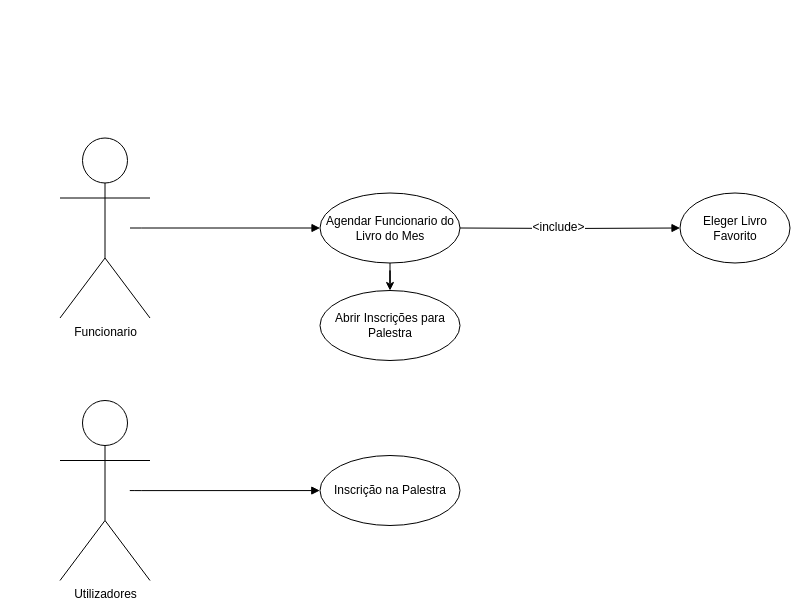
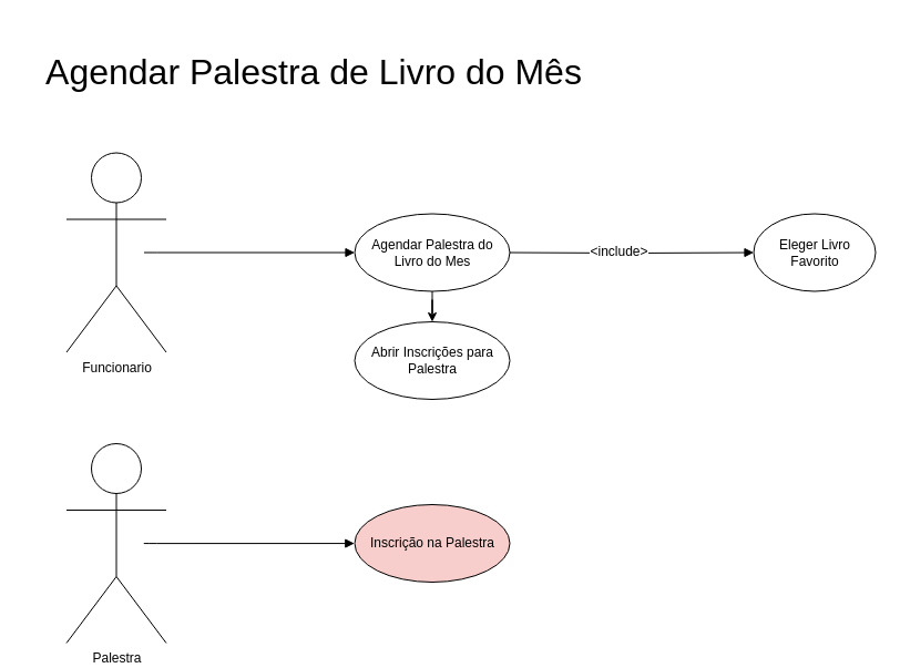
  <mxCell id="0" />
  <mxCell id="1" parent="0" />
+ <mxCell id="2" value="&lt;span style=&quot;font-size: 32px&quot;&gt;Agendar Palestra de Livro do Mês&lt;/span&gt;" style="text;html=1;strokeColor=none;fillColor=none;align=center;verticalAlign=middle;whiteSpace=wrap;rounded=0;" vertex="1" parent="1"><mxGeometry x="20" y="20" width="526" height="90" as="geometry" /></mxCell>
  <mxCell id="3" value="Funcionario" style="shape=umlActor;verticalLabelPosition=bottom;labelBackgroundColor=#ffffff;verticalAlign=top;html=1;outlineConnect=0;" vertex="1" parent="1"><mxGeometry x="59.5" y="137.5" width="90" height="180" as="geometry" /></mxCell>
  <mxCell id="4" style="edgeStyle=orthogonalEdgeStyle;rounded=0;orthogonalLoop=1;jettySize=auto;html=1;entryX=0.5;entryY=0;entryDx=0;entryDy=0;" edge="1" parent="1" source="5" target="10"><mxGeometry relative="1" as="geometry" /></mxCell>
- <mxCell id="5" value="Agendar Funcionario do Livro do Mes" style="ellipse;whiteSpace=wrap;html=1;" vertex="1" parent="1"><mxGeometry x="319.5" y="192.5" width="140" height="70" as="geometry" /></mxCell>
+ <mxCell id="5" value="Agendar Palestra do Livro do Mes" style="ellipse;whiteSpace=wrap;html=1;" vertex="1" parent="1"><mxGeometry x="319.5" y="192.5" width="140" height="70" as="geometry" /></mxCell>
  <mxCell id="6" value="" style="endArrow=block;endFill=1;html=1;edgeStyle=orthogonalEdgeStyle;align=left;verticalAlign=top;" edge="1" parent="1"><mxGeometry x="-0.904" y="-15" relative="1" as="geometry"><mxPoint x="129.5" y="227.5" as="sourcePoint" /><mxPoint x="319.5" y="227.5" as="targetPoint" /><Array as="points"><mxPoint x="139.5" y="227.5" /></Array><mxPoint as="offset" /></mxGeometry></mxCell>
  <mxCell id="7" value="Eleger Livro Favorito" style="ellipse;whiteSpace=wrap;html=1;" vertex="1" parent="1"><mxGeometry x="679.5" y="192.5" width="110" height="70" as="geometry" /></mxCell>
  <mxCell id="8" value="" style="endArrow=block;endFill=1;html=1;edgeStyle=orthogonalEdgeStyle;align=left;verticalAlign=top;entryX=0;entryY=0.5;entryDx=0;entryDy=0;" edge="1" parent="1" target="7"><mxGeometry x="-1" relative="1" as="geometry"><mxPoint x="459.5" y="227.5" as="sourcePoint" /><mxPoint x="619.5" y="227.5" as="targetPoint" /></mxGeometry></mxCell>
  <mxCell id="9" value="&amp;lt;include&amp;gt;" style="text;html=1;resizable=0;points=[];align=center;verticalAlign=middle;labelBackgroundColor=#ffffff;" vertex="1" connectable="0" parent="8"><mxGeometry x="-0.113" y="1" relative="1" as="geometry"><mxPoint as="offset" /></mxGeometry></mxCell>
  <mxCell id="10" value="Abrir Inscrições para Palestra" style="ellipse;whiteSpace=wrap;html=1;" vertex="1" parent="1"><mxGeometry x="319.5" y="290" width="140" height="70" as="geometry" /></mxCell>
- <mxCell id="11" value="Utilizadores" style="shape=umlActor;verticalLabelPosition=bottom;labelBackgroundColor=#ffffff;verticalAlign=top;html=1;outlineConnect=0;" vertex="1" parent="1"><mxGeometry x="59.5" y="400" width="90" height="180" as="geometry" /></mxCell>
- <mxCell id="12" value="Inscrição na Palestra" style="ellipse;whiteSpace=wrap;html=1;" vertex="1" parent="1"><mxGeometry x="319.5" y="455" width="140" height="70" as="geometry" /></mxCell>
+ <mxCell id="11" value="Palestra" style="shape=umlActor;verticalLabelPosition=bottom;labelBackgroundColor=#ffffff;verticalAlign=top;html=1;outlineConnect=0;" vertex="1" parent="1"><mxGeometry x="59.5" y="400" width="90" height="180" as="geometry" /></mxCell>
+ <mxCell id="12" value="Inscrição na Palestra" style="ellipse;whiteSpace=wrap;html=1;fillColor=#f8cecc;" vertex="1" parent="1"><mxGeometry x="319.5" y="455" width="140" height="70" as="geometry" /></mxCell>
  <mxCell id="13" value="" style="endArrow=block;endFill=1;html=1;edgeStyle=orthogonalEdgeStyle;align=left;verticalAlign=top;" edge="1" parent="1"><mxGeometry x="-0.904" y="-15" relative="1" as="geometry"><mxPoint x="129.286" y="490.071" as="sourcePoint" /><mxPoint x="319.286" y="490.071" as="targetPoint" /><Array as="points"><mxPoint x="139.5" y="490" /></Array><mxPoint as="offset" /></mxGeometry></mxCell>
